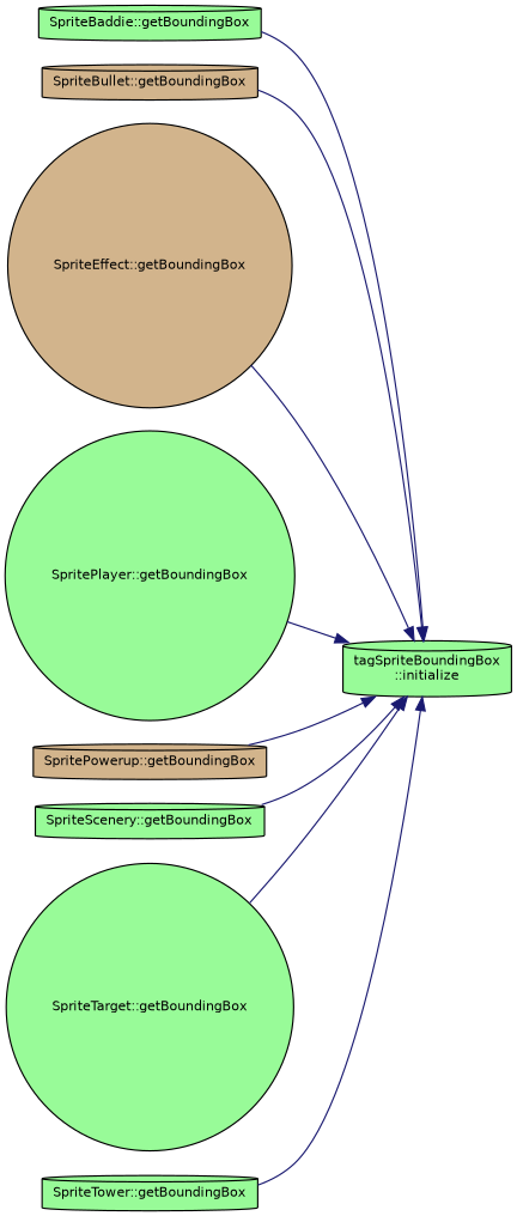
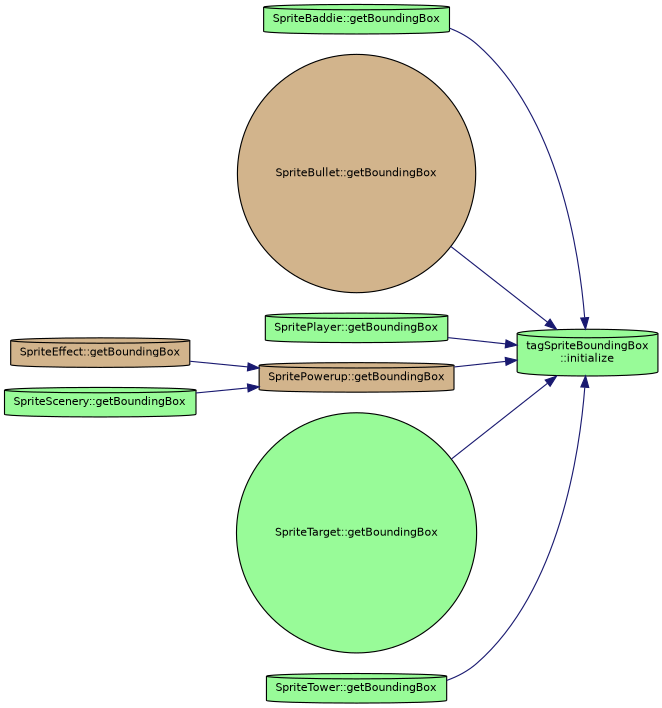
  digraph {
    rankdir=RL
    node [color=black fillcolor=palegreen fontname=Helvetica fontsize=10 shape=cylinder style=filled]
    edge [color=midnightblue dir=back fontname=Helvetica fontsize=10 labelfontname=Helvetica labelfontsize=10 style=solid]
    n1 [fontcolor=black height=0.2 label="tagSpriteBoundingBox\l::initialize" width=0.4]
    n2 [height=0.2 label="SpriteBaddie::getBoundingBox" width=0.4]
-   n3 [fillcolor=tan height=0.2 label="SpriteBullet::getBoundingBox" width=0.4]
-   n4 [fillcolor=tan height=0.2 label="SpriteEffect::getBoundingBox" shape=circle width=0.4]
-   n5 [height=0.2 label="SpritePlayer::getBoundingBox" shape=circle width=0.4]
+   n3 [fillcolor=tan height=0.2 label="SpriteBullet::getBoundingBox" shape=circle width=0.4]
+   n4 [fillcolor=tan height=0.2 label="SpriteEffect::getBoundingBox" width=0.4]
+   n5 [height=0.2 label="SpritePlayer::getBoundingBox" width=0.4]
    n6 [fillcolor=tan height=0.2 label="SpritePowerup::getBoundingBox" width=0.4]
    n7 [height=0.2 label="SpriteScenery::getBoundingBox" width=0.4]
    n8 [height=0.2 label="SpriteTarget::getBoundingBox" shape=circle width=0.4]
    n9 [height=0.2 label="SpriteTower::getBoundingBox" width=0.4]
    n1 -> n2
    n1 -> n3
-   n1 -> n4
+   n6 -> n4
    n1 -> n5
    n1 -> n6
-   n1 -> n7
+   n6 -> n7
    n1 -> n8
    n1 -> n9
  }
